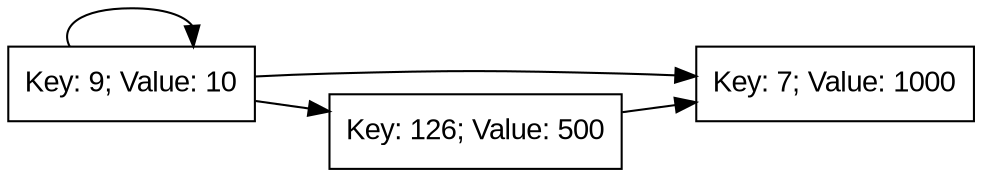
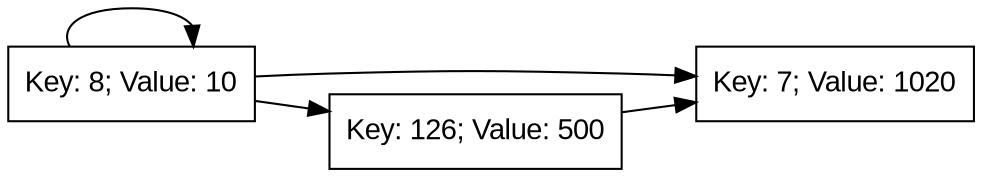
  digraph {
    rankdir=LR
    node [fontname=Arial shape=record]
-   n1 [label="Key: 9; Value: 10"]
-   n2 [label="Key: 7; Value: 1000"]
+   n1 [label="Key: 8; Value: 10"]
+   n2 [label="Key: 7; Value: 1020"]
    n3 [label="Key: 126; Value: 500"]
    n1 -> n1
    n1 -> n2
    n1 -> n3
    n3 -> n2
  }
